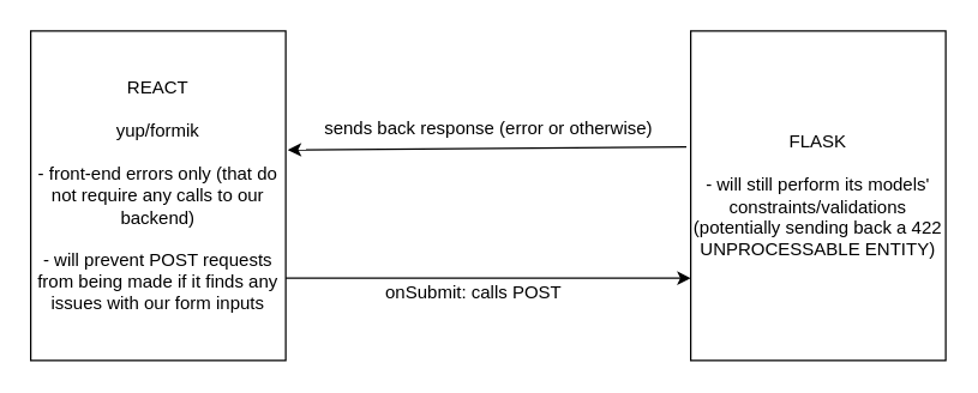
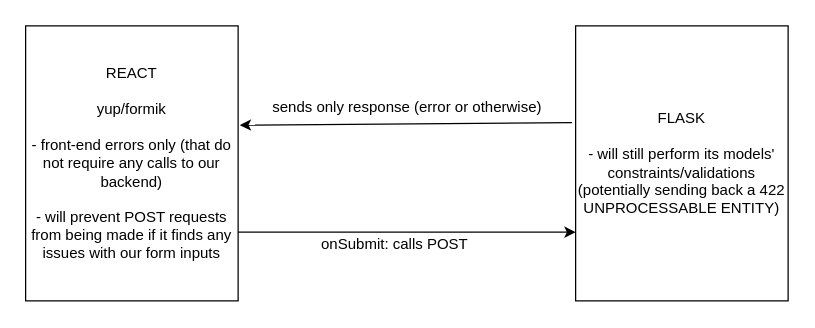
  <mxCell id="0" />
  <mxCell id="1" parent="0" />
  <mxCell id="2" value="REACT&lt;br&gt;&lt;br&gt;yup/formik&lt;br&gt;&lt;br&gt;- front-end errors only (that do not require any calls to our backend)&lt;br&gt;&lt;br&gt;- will prevent POST requests from being made if it finds any issues with our form inputs&lt;br&gt;" style="whiteSpace=wrap;html=1;" vertex="1" parent="1"><mxGeometry x="20" y="20" width="170" height="220" as="geometry" /></mxCell>
  <mxCell id="3" value="FLASK&lt;br&gt;&lt;br&gt;- will still perform its models' constraints/validations (potentially sending back a 422 UNPROCESSABLE ENTITY)" style="whiteSpace=wrap;html=1;" vertex="1" parent="1"><mxGeometry x="460" y="20" width="170" height="220" as="geometry" /></mxCell>
  <mxCell id="4" value="" style="edgeStyle=none;orthogonalLoop=1;jettySize=auto;html=1;entryX=0;entryY=0.75;entryDx=0;entryDy=0;exitX=1;exitY=0.75;exitDx=0;exitDy=0;" edge="1" parent="1" source="2" target="3"><mxGeometry width="100" relative="1" as="geometry"><mxPoint x="180" y="190" as="sourcePoint" /><mxPoint x="280" y="190" as="targetPoint" /><Array as="points" /></mxGeometry></mxCell>
  <mxCell id="5" value="onSubmit: calls POST" style="text;html=1;align=center;verticalAlign=middle;resizable=0;points=[];autosize=1;strokeColor=none;fillColor=none;" vertex="1" parent="1"><mxGeometry x="245" y="180" width="140" height="30" as="geometry" /></mxCell>
  <mxCell id="6" value="" style="edgeStyle=none;orthogonalLoop=1;jettySize=auto;html=1;entryX=1.008;entryY=0.361;entryDx=0;entryDy=0;entryPerimeter=0;exitX=-0.017;exitY=0.352;exitDx=0;exitDy=0;exitPerimeter=0;" edge="1" parent="1" source="3" target="2"><mxGeometry width="100" relative="1" as="geometry"><mxPoint x="310" y="190" as="sourcePoint" /><mxPoint x="410" y="190" as="targetPoint" /><Array as="points" /></mxGeometry></mxCell>
- <mxCell id="7" value="sends back response (error or otherwise)" style="text;html=1;align=center;verticalAlign=middle;resizable=0;points=[];autosize=1;strokeColor=none;fillColor=none;" vertex="1" parent="1"><mxGeometry x="205" y="70" width="240" height="30" as="geometry" /></mxCell>
+ <mxCell id="7" value="sends only response (error or otherwise)" style="text;html=1;align=center;verticalAlign=middle;resizable=0;points=[];autosize=1;strokeColor=none;fillColor=none;" vertex="1" parent="1"><mxGeometry x="205" y="70" width="240" height="30" as="geometry" /></mxCell>
